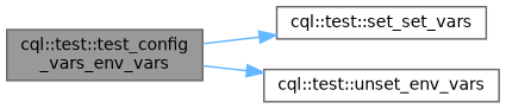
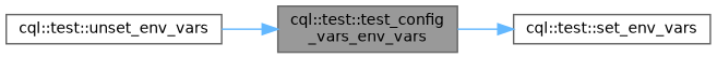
  digraph {
    rankdir=LR
    node [color=grey40 fillcolor=white fontname=Helvetica fontsize=10 shape=box style=filled]
    edge [color=steelblue1 fontname=Helvetica fontsize=10 labelfontname=Helvetica labelfontsize=10 style=solid]
    n1 [color=gray40 fillcolor=grey60 fontcolor=black height=0.2 label="cql::test::test_config\l_vars_env_vars" width=0.4]
-   n2 [height=0.2 label="cql::test::set_set_vars" width=0.4]
+   n2 [height=0.2 label="cql::test::set_env_vars" width=0.4]
    n3 [height=0.2 label="cql::test::unset_env_vars" width=0.4]
    n1 -> n2
-   n1 -> n3
+   n3 -> n1
  }
